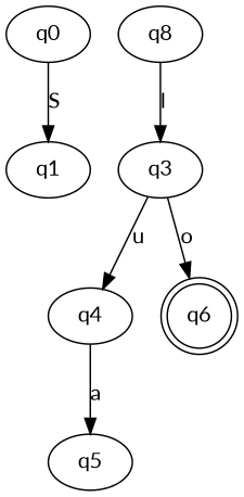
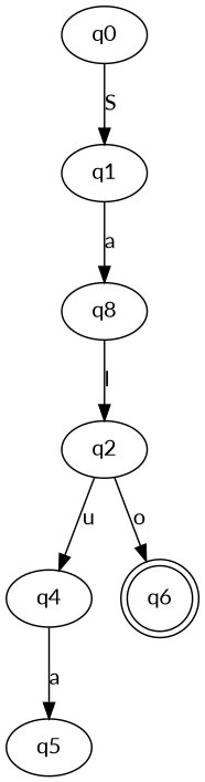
  digraph {
    fontname=Lato
    rankdir=TB
    node [fontname=Lato]
    edge [fontname=Lato]
    q0
    q1
    n3 [label=q8]
-   q3
+   q3 [label=q2]
    q4
    q6 [shape=doublecircle]
    q5
    q0 -> q1 [label=S]
+   q1 -> n3 [label=a]
    n3 -> q3 [label=l]
    q3 -> q4 [label=u]
    q3 -> q6 [label=o]
    q4 -> q5 [label=a]
  }
